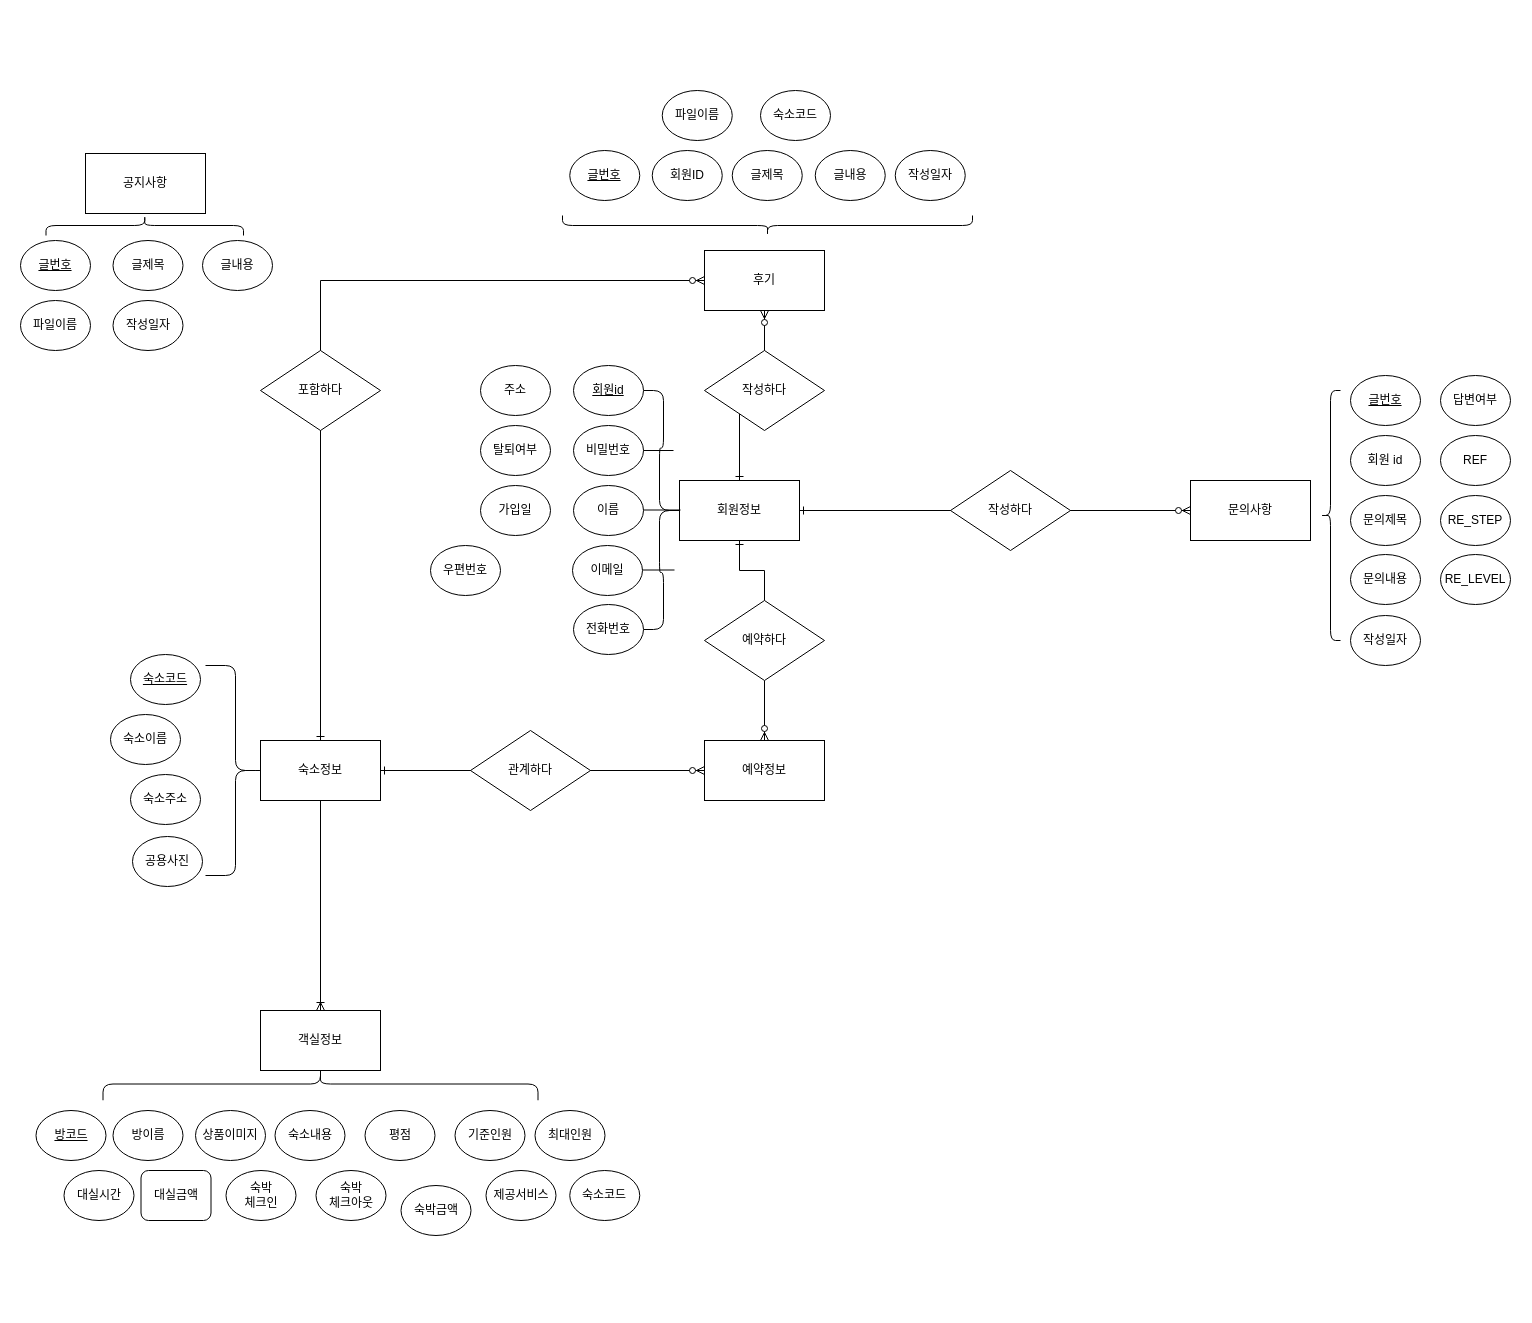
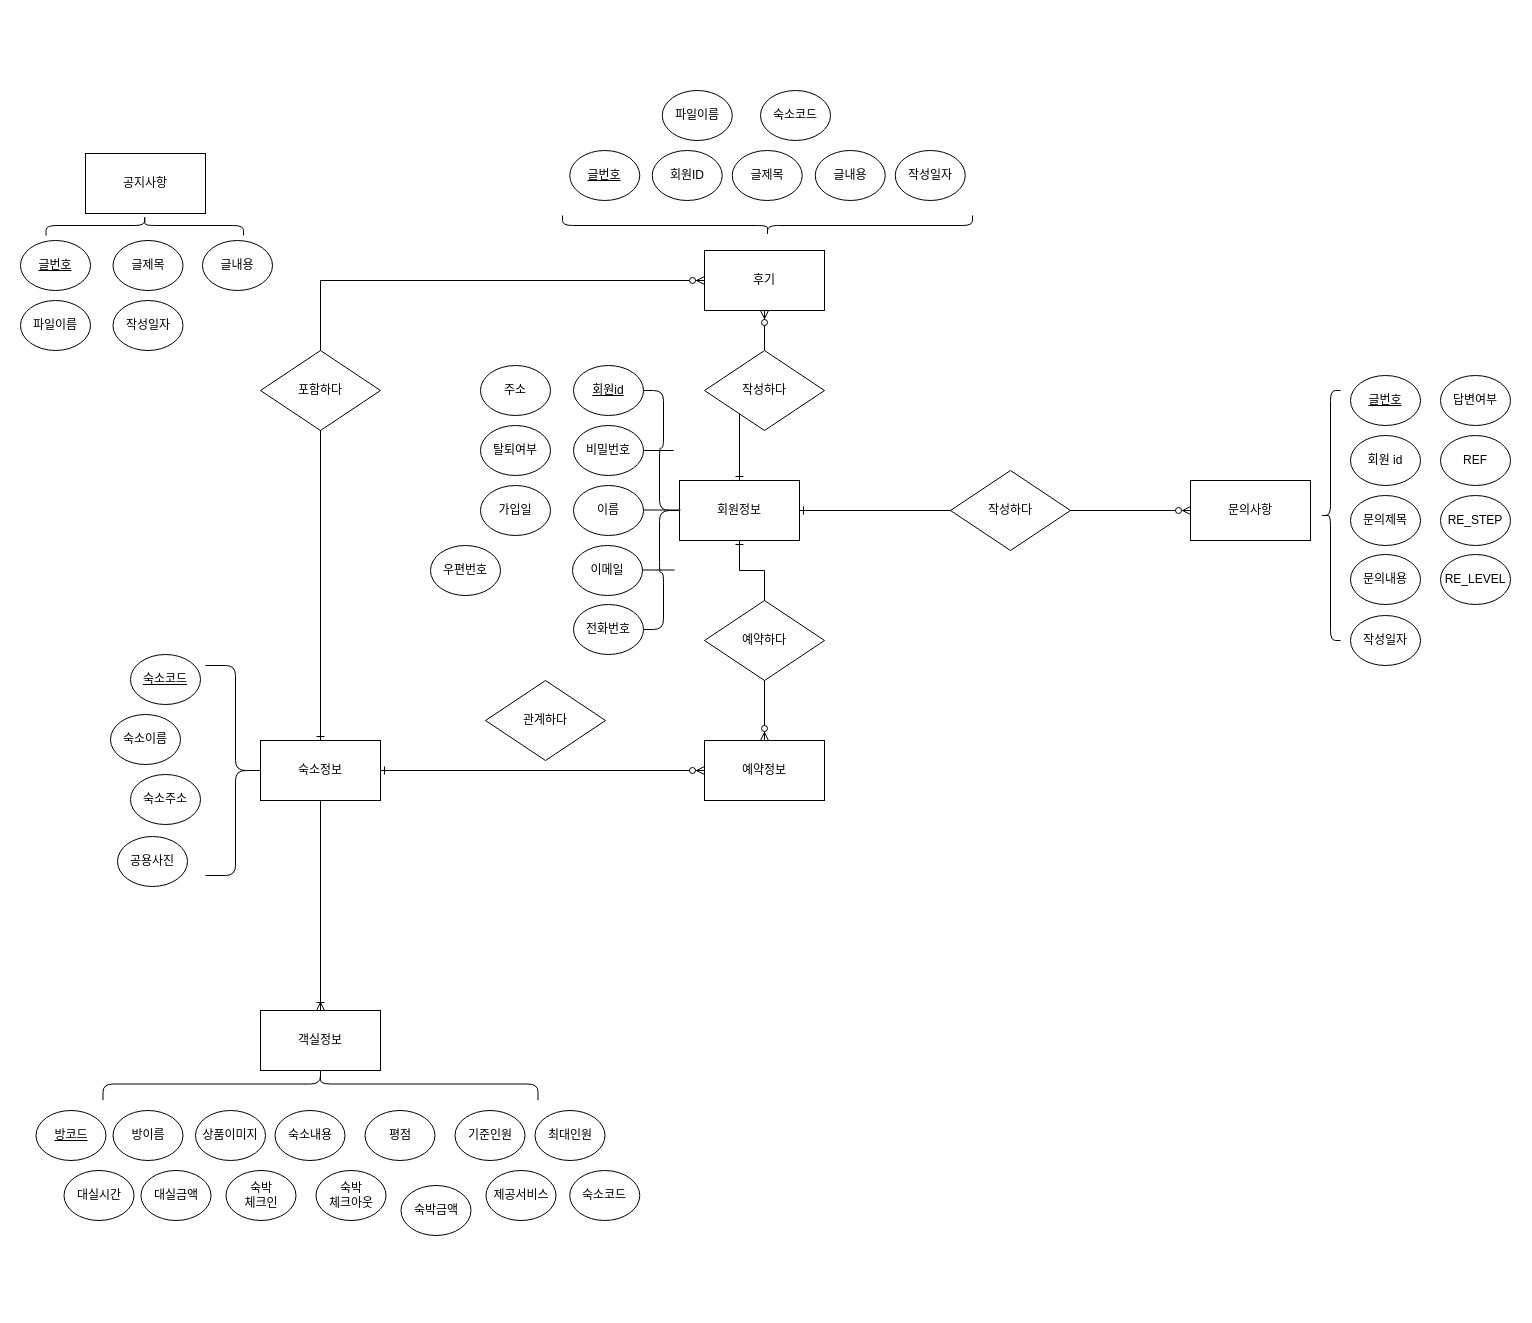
  <mxCell id="0" />
  <mxCell id="1" parent="0" />
  <mxCell id="2" style="edgeStyle=orthogonalEdgeStyle;rounded=0;orthogonalLoop=1;jettySize=auto;html=1;exitX=0.5;exitY=0;exitDx=0;exitDy=0;endArrow=ERzeroToMany;endFill=1;startArrow=ERone;startFill=0;" parent="1" source="5" target="12" edge="1"><mxGeometry relative="1" as="geometry" /></mxCell>
  <mxCell id="3" style="edgeStyle=orthogonalEdgeStyle;rounded=0;orthogonalLoop=1;jettySize=auto;html=1;exitX=1;exitY=0.5;exitDx=0;exitDy=0;endArrow=ERzeroToMany;endFill=1;startArrow=ERone;startFill=0;entryX=0;entryY=0.5;entryDx=0;entryDy=0;" parent="1" source="5" target="6" edge="1"><mxGeometry relative="1" as="geometry"><mxPoint x="1044" y="510" as="targetPoint" /></mxGeometry></mxCell>
  <mxCell id="4" style="edgeStyle=orthogonalEdgeStyle;rounded=0;orthogonalLoop=1;jettySize=auto;html=1;exitX=0.5;exitY=1;exitDx=0;exitDy=0;startArrow=none;startFill=0;endArrow=ERzeroToMany;endFill=1;" parent="1" source="16" target="8" edge="1"><mxGeometry relative="1" as="geometry" /></mxCell>
  <mxCell id="5" value="&lt;font style=&quot;vertical-align: inherit&quot;&gt;&lt;font style=&quot;vertical-align: inherit&quot;&gt;회원정보&lt;/font&gt;&lt;/font&gt;" style="rounded=0;whiteSpace=wrap;html=1;" parent="1" vertex="1"><mxGeometry x="679" y="480" width="120" height="60" as="geometry" /></mxCell>
  <mxCell id="6" value="문의사항" style="rounded=0;whiteSpace=wrap;html=1;" parent="1" vertex="1"><mxGeometry x="1190" y="480" width="120" height="60" as="geometry" /></mxCell>
  <mxCell id="7" style="edgeStyle=orthogonalEdgeStyle;rounded=0;orthogonalLoop=1;jettySize=auto;html=1;exitX=0;exitY=0.5;exitDx=0;exitDy=0;entryX=1;entryY=0.5;entryDx=0;entryDy=0;startArrow=ERzeroToMany;startFill=1;endArrow=ERone;endFill=0;" parent="1" source="8" target="11" edge="1"><mxGeometry relative="1" as="geometry" /></mxCell>
  <mxCell id="8" value="예약정보" style="rounded=0;whiteSpace=wrap;html=1;" parent="1" vertex="1"><mxGeometry x="704" y="740" width="120" height="60" as="geometry" /></mxCell>
  <mxCell id="9" style="edgeStyle=orthogonalEdgeStyle;rounded=0;orthogonalLoop=1;jettySize=auto;html=1;exitX=0.5;exitY=0;exitDx=0;exitDy=0;entryX=0;entryY=0.5;entryDx=0;entryDy=0;startArrow=ERone;startFill=0;endArrow=ERzeroToMany;endFill=1;" parent="1" source="11" target="12" edge="1"><mxGeometry relative="1" as="geometry" /></mxCell>
  <mxCell id="10" style="edgeStyle=orthogonalEdgeStyle;rounded=0;orthogonalLoop=1;jettySize=auto;html=1;exitX=0.5;exitY=1;exitDx=0;exitDy=0;endArrow=ERoneToMany;endFill=0;" parent="1" source="11" target="47" edge="1"><mxGeometry relative="1" as="geometry" /></mxCell>
  <mxCell id="11" value="숙소정보" style="rounded=0;whiteSpace=wrap;html=1;" parent="1" vertex="1"><mxGeometry x="260" y="740" width="120" height="60" as="geometry" /></mxCell>
  <mxCell id="12" value="후기" style="rounded=0;whiteSpace=wrap;html=1;" parent="1" vertex="1"><mxGeometry x="704" y="250" width="120" height="60" as="geometry" /></mxCell>
  <mxCell id="13" value="공지사항" style="rounded=0;whiteSpace=wrap;html=1;" parent="1" vertex="1"><mxGeometry x="85" y="153" width="120" height="60" as="geometry" /></mxCell>
  <mxCell id="14" value="작성하다" style="rhombus;whiteSpace=wrap;html=1;" parent="1" vertex="1"><mxGeometry x="704" width="120" height="80" as="geometry" y="350" /></mxCell>
  <mxCell id="15" value="작성하다" style="rhombus;whiteSpace=wrap;html=1;" parent="1" vertex="1"><mxGeometry x="950" y="470" width="120" height="80" as="geometry" /></mxCell>
  <mxCell id="16" value="예약하다" style="rhombus;whiteSpace=wrap;html=1;" parent="1" vertex="1"><mxGeometry x="704" y="600" width="120" height="80" as="geometry" /></mxCell>
  <mxCell id="17" value="" style="edgeStyle=orthogonalEdgeStyle;rounded=0;orthogonalLoop=1;jettySize=auto;html=1;exitX=0.5;exitY=1;exitDx=0;exitDy=0;startArrow=ERone;startFill=0;endArrow=none;endFill=1;" parent="1" source="5" target="16" edge="1"><mxGeometry relative="1" as="geometry"><mxPoint x="764" y="540" as="sourcePoint" /><mxPoint x="764" y="740" as="targetPoint" /></mxGeometry></mxCell>
- <mxCell id="18" value="관계하다" style="rhombus;whiteSpace=wrap;html=1;" parent="1" vertex="1"><mxGeometry x="470" y="730" width="120" height="80" as="geometry" /></mxCell>
+ <mxCell id="18" value="관계하다" style="rhombus;whiteSpace=wrap;html=1;" parent="1" vertex="1"><mxGeometry x="485" y="680" width="120" height="80" as="geometry" /></mxCell>
  <mxCell id="19" value="포함하다" style="rhombus;whiteSpace=wrap;html=1;" parent="1" vertex="1"><mxGeometry x="260" width="120" height="80" as="geometry" y="350" /></mxCell>
  <mxCell id="20" style="edgeStyle=orthogonalEdgeStyle;rounded=0;orthogonalLoop=1;jettySize=auto;html=1;endArrow=none;endFill=0;" parent="1" edge="1"><mxGeometry relative="1" as="geometry"><mxPoint x="673" y="450" as="targetPoint" /><mxPoint x="641" y="450" as="sourcePoint" /></mxGeometry></mxCell>
  <mxCell id="21" value="비밀번호" style="ellipse;whiteSpace=wrap;html=1;" parent="1" vertex="1"><mxGeometry x="573" y="425" width="70" height="50" as="geometry" /></mxCell>
  <mxCell id="22" value="이름" style="ellipse;whiteSpace=wrap;html=1;" parent="1" vertex="1"><mxGeometry x="573" y="485" width="70" height="50" as="geometry" /></mxCell>
  <mxCell id="23" value="이메일" style="ellipse;whiteSpace=wrap;html=1;" parent="1" vertex="1"><mxGeometry x="572" y="545" width="70" height="50" as="geometry" /></mxCell>
  <mxCell id="24" style="edgeStyle=orthogonalEdgeStyle;rounded=1;orthogonalLoop=1;jettySize=auto;html=1;exitX=1;exitY=0.5;exitDx=0;exitDy=0;entryX=0;entryY=0.5;entryDx=0;entryDy=0;endArrow=none;endFill=0;" parent="1" source="25" target="5" edge="1"><mxGeometry relative="1" as="geometry" /></mxCell>
  <mxCell id="25" value="전화번호" style="ellipse;whiteSpace=wrap;html=1;" parent="1" vertex="1"><mxGeometry x="573" y="604" width="70" height="50" as="geometry" /></mxCell>
  <mxCell id="26" style="edgeStyle=orthogonalEdgeStyle;rounded=1;orthogonalLoop=1;jettySize=auto;html=1;exitX=1;exitY=0.5;exitDx=0;exitDy=0;entryX=0;entryY=0.5;entryDx=0;entryDy=0;endArrow=none;endFill=0;" parent="1" source="27" target="5" edge="1"><mxGeometry relative="1" as="geometry" /></mxCell>
  <mxCell id="27" value="회원id" style="ellipse;whiteSpace=wrap;html=1;verticalAlign=middle;fontStyle=4" parent="1" vertex="1"><mxGeometry x="573" y="365" width="70" height="50" as="geometry" /></mxCell>
  <mxCell id="28" style="edgeStyle=orthogonalEdgeStyle;rounded=0;orthogonalLoop=1;jettySize=auto;html=1;endArrow=none;endFill=0;" parent="1" edge="1"><mxGeometry relative="1" as="geometry"><mxPoint x="680" y="510" as="targetPoint" /><mxPoint x="643" y="509.5" as="sourcePoint" /></mxGeometry></mxCell>
  <mxCell id="29" style="edgeStyle=orthogonalEdgeStyle;rounded=0;orthogonalLoop=1;jettySize=auto;html=1;endArrow=none;endFill=0;" parent="1" edge="1"><mxGeometry relative="1" as="geometry"><mxPoint x="674" y="569.5" as="targetPoint" /><mxPoint x="642" y="569.5" as="sourcePoint" /></mxGeometry></mxCell>
  <mxCell id="30" value="숙박&lt;br&gt;체크아웃" style="ellipse;whiteSpace=wrap;html=1;" parent="1" vertex="1"><mxGeometry x="315.5" y="1170" width="70" height="50" as="geometry" /></mxCell>
  <mxCell id="31" value="숙박&lt;br&gt;체크인" style="ellipse;whiteSpace=wrap;html=1;" parent="1" vertex="1"><mxGeometry x="225.5" y="1170" width="70" height="50" as="geometry" /></mxCell>
- <mxCell id="32" value="대실금액" style="whiteSpace=wrap;html=1;rounded=1;" parent="1" vertex="1"><mxGeometry x="140.5" y="1170" width="70" height="50" as="geometry" /></mxCell>
+ <mxCell id="32" value="대실금액" style="ellipse;whiteSpace=wrap;html=1;" parent="1" vertex="1"><mxGeometry x="140.5" y="1170" width="70" height="50" as="geometry" /></mxCell>
  <mxCell id="33" value="대실시간" style="ellipse;whiteSpace=wrap;html=1;" parent="1" vertex="1"><mxGeometry x="63.5" y="1170" width="70" height="50" as="geometry" /></mxCell>
  <mxCell id="34" value="제공서비스" style="ellipse;whiteSpace=wrap;html=1;" parent="1" vertex="1"><mxGeometry x="485.5" y="1170" width="70" height="50" as="geometry" /></mxCell>
  <mxCell id="35" value="숙소내용" style="ellipse;whiteSpace=wrap;html=1;" parent="1" vertex="1"><mxGeometry x="274.5" y="1110" width="70" height="50" as="geometry" /></mxCell>
  <mxCell id="36" value="숙소주소" style="ellipse;whiteSpace=wrap;html=1;" parent="1" vertex="1"><mxGeometry x="130" y="774" width="70" height="50" as="geometry" /></mxCell>
  <mxCell id="37" value="숙소이름" style="ellipse;whiteSpace=wrap;html=1;" parent="1" vertex="1"><mxGeometry x="110" y="714" width="70" height="50" as="geometry" /></mxCell>
  <mxCell id="38" value="숙소코드" style="ellipse;whiteSpace=wrap;html=1;fontStyle=4" parent="1" vertex="1"><mxGeometry x="130" y="654" width="70" height="50" as="geometry" /></mxCell>
  <mxCell id="39" value="숙박금액" style="ellipse;whiteSpace=wrap;html=1;" parent="1" vertex="1"><mxGeometry x="400.5" y="1185" width="70" height="50" as="geometry" /></mxCell>
  <mxCell id="40" value="최대인원" style="ellipse;whiteSpace=wrap;html=1;" parent="1" vertex="1"><mxGeometry x="534.5" y="1110" width="70" height="50" as="geometry" /></mxCell>
  <mxCell id="41" value="기준인원" style="ellipse;whiteSpace=wrap;html=1;" parent="1" vertex="1"><mxGeometry x="454.5" y="1110" width="70" height="50" as="geometry" /></mxCell>
  <mxCell id="42" value="&lt;u&gt;방코드&lt;/u&gt;" style="ellipse;whiteSpace=wrap;html=1;" parent="1" vertex="1"><mxGeometry x="35.5" y="1110" width="70" height="50" as="geometry" /></mxCell>
  <mxCell id="43" value="상품이미지" style="ellipse;whiteSpace=wrap;html=1;" parent="1" vertex="1"><mxGeometry x="195" y="1110" width="70" height="50" as="geometry" /></mxCell>
  <mxCell id="44" style="edgeStyle=orthogonalEdgeStyle;rounded=0;orthogonalLoop=1;jettySize=auto;html=1;exitX=0.5;exitY=1;exitDx=0;exitDy=0;endArrow=none;endFill=0;" parent="1" source="42" target="42" edge="1"><mxGeometry relative="1" as="geometry" /></mxCell>
  <mxCell id="45" value="평점" style="ellipse;whiteSpace=wrap;html=1;" parent="1" vertex="1"><mxGeometry x="364.5" y="1110" width="70" height="50" as="geometry" /></mxCell>
  <mxCell id="46" value="" style="shape=curlyBracket;whiteSpace=wrap;html=1;rounded=1;flipH=1;" parent="1" vertex="1"><mxGeometry x="205" y="665" width="60" height="210" as="geometry" /></mxCell>
  <mxCell id="47" value="객실정보" style="rounded=0;whiteSpace=wrap;html=1;" parent="1" vertex="1"><mxGeometry x="260" y="1010" width="120" height="60" as="geometry" /></mxCell>
- <mxCell id="48" value="공용사진" style="ellipse;whiteSpace=wrap;html=1;" parent="1" vertex="1"><mxGeometry x="132" y="836" width="70" height="50" as="geometry" /></mxCell>
+ <mxCell id="48" value="공용사진" style="ellipse;whiteSpace=wrap;html=1;" parent="1" vertex="1"><mxGeometry x="117" y="836" width="70" height="50" as="geometry" /></mxCell>
  <mxCell id="49" value="" style="shape=curlyBracket;whiteSpace=wrap;html=1;rounded=1;flipH=1;rotation=-90;size=0.5;" parent="1" vertex="1"><mxGeometry x="303.75" y="866" width="32.5" height="435" as="geometry" /></mxCell>
  <mxCell id="50" value="방이름" style="ellipse;whiteSpace=wrap;html=1;" parent="1" vertex="1"><mxGeometry x="112.5" y="1110" width="70" height="50" as="geometry" /></mxCell>
  <mxCell id="51" value="글번호" style="ellipse;whiteSpace=wrap;html=1;verticalAlign=middle;fontStyle=4" parent="1" vertex="1"><mxGeometry x="569.25" y="150" width="70" height="50" as="geometry" /></mxCell>
  <mxCell id="52" value="회원ID" style="ellipse;whiteSpace=wrap;html=1;" parent="1" vertex="1"><mxGeometry x="651.75" y="150" width="70" height="50" as="geometry" /></mxCell>
  <mxCell id="53" value="작성일자" style="ellipse;whiteSpace=wrap;html=1;" parent="1" vertex="1"><mxGeometry x="894.75" y="150" width="70" height="50" as="geometry" /></mxCell>
  <mxCell id="54" value="숙소코드" style="ellipse;whiteSpace=wrap;html=1;" parent="1" vertex="1"><mxGeometry x="760" y="90" width="70" height="50" as="geometry" /></mxCell>
  <mxCell id="55" value="글제목" style="ellipse;whiteSpace=wrap;html=1;" parent="1" vertex="1"><mxGeometry x="731.75" y="150" width="70" height="50" as="geometry" /></mxCell>
  <mxCell id="56" value="글내용" style="ellipse;whiteSpace=wrap;html=1;" parent="1" vertex="1"><mxGeometry x="814.75" y="150" width="70" height="50" as="geometry" /></mxCell>
  <mxCell id="57" value="주소" style="ellipse;whiteSpace=wrap;html=1;" vertex="1" parent="1"><mxGeometry x="480" y="365" width="70" height="50" as="geometry" /></mxCell>
  <mxCell id="58" value="탈퇴여부" style="ellipse;whiteSpace=wrap;html=1;" vertex="1" parent="1"><mxGeometry x="480" y="425" width="70" height="50" as="geometry" /></mxCell>
  <mxCell id="59" value="가입일" style="ellipse;whiteSpace=wrap;html=1;" vertex="1" parent="1"><mxGeometry x="480" y="485" width="70" height="50" as="geometry" /></mxCell>
  <mxCell id="60" value="우편번호" style="ellipse;whiteSpace=wrap;html=1;" vertex="1" parent="1"><mxGeometry x="430" y="545" width="70" height="50" as="geometry" /></mxCell>
  <mxCell id="61" value="파일이름" style="ellipse;whiteSpace=wrap;html=1;" vertex="1" parent="1"><mxGeometry x="661.75" y="90" width="70" height="50" as="geometry" /></mxCell>
  <mxCell id="62" value="" style="shape=curlyBracket;whiteSpace=wrap;html=1;rounded=1;flipH=1;rotation=90;" vertex="1" parent="1"><mxGeometry x="757" y="20" width="20" height="410" as="geometry" /></mxCell>
  <mxCell id="63" value="회원 id" style="ellipse;whiteSpace=wrap;html=1;" vertex="1" parent="1"><mxGeometry x="1350" y="435" width="70" height="50" as="geometry" /></mxCell>
  <mxCell id="64" value="&lt;u&gt;글번호&lt;/u&gt;" style="ellipse;whiteSpace=wrap;html=1;" vertex="1" parent="1"><mxGeometry x="1350" y="375" width="70" height="50" as="geometry" /></mxCell>
  <mxCell id="65" value="문의제목" style="ellipse;whiteSpace=wrap;html=1;" vertex="1" parent="1"><mxGeometry x="1350" y="495" width="70" height="50" as="geometry" /></mxCell>
  <mxCell id="66" value="답변여부" style="ellipse;whiteSpace=wrap;html=1;" vertex="1" parent="1"><mxGeometry x="1440" y="375" width="70" height="50" as="geometry" /></mxCell>
  <mxCell id="67" value="작성일자" style="ellipse;whiteSpace=wrap;html=1;" vertex="1" parent="1"><mxGeometry x="1350" y="615" width="70" height="50" as="geometry" /></mxCell>
  <mxCell id="68" value="문의내용" style="ellipse;whiteSpace=wrap;html=1;" vertex="1" parent="1"><mxGeometry x="1350" y="554" width="70" height="50" as="geometry" /></mxCell>
  <mxCell id="69" value="REF" style="ellipse;whiteSpace=wrap;html=1;" vertex="1" parent="1"><mxGeometry x="1440" y="435" width="70" height="50" as="geometry" /></mxCell>
  <mxCell id="70" value="RE_STEP" style="ellipse;whiteSpace=wrap;html=1;" vertex="1" parent="1"><mxGeometry x="1440" y="495" width="70" height="50" as="geometry" /></mxCell>
  <mxCell id="71" value="RE_LEVEL" style="ellipse;whiteSpace=wrap;html=1;" vertex="1" parent="1"><mxGeometry x="1440" y="554" width="70" height="50" as="geometry" /></mxCell>
  <mxCell id="72" value="" style="shape=curlyBracket;whiteSpace=wrap;html=1;rounded=1;" vertex="1" parent="1"><mxGeometry x="1320" y="390" width="20" height="250" as="geometry" /></mxCell>
  <mxCell id="73" value="숙소코드" style="ellipse;whiteSpace=wrap;html=1;fontStyle=0" vertex="1" parent="1"><mxGeometry x="569.25" y="1170" width="70" height="50" as="geometry" /></mxCell>
  <mxCell id="74" value="글번호" style="ellipse;whiteSpace=wrap;html=1;verticalAlign=middle;fontStyle=4" vertex="1" parent="1"><mxGeometry x="20" y="240" width="70" height="50" as="geometry" /></mxCell>
  <mxCell id="75" value="작성일자" style="ellipse;whiteSpace=wrap;html=1;" vertex="1" parent="1"><mxGeometry x="112.5" y="300" width="70" height="50" as="geometry" /></mxCell>
  <mxCell id="76" value="글제목" style="ellipse;whiteSpace=wrap;html=1;" vertex="1" parent="1"><mxGeometry x="112.5" y="240" width="70" height="50" as="geometry" /></mxCell>
  <mxCell id="77" value="글내용" style="ellipse;whiteSpace=wrap;html=1;" vertex="1" parent="1"><mxGeometry x="202" y="240" width="70" height="50" as="geometry" /></mxCell>
  <mxCell id="78" value="파일이름" style="ellipse;whiteSpace=wrap;html=1;" vertex="1" parent="1"><mxGeometry x="20" y="300" width="70" height="50" as="geometry" /></mxCell>
  <mxCell id="79" value="" style="shape=curlyBracket;whiteSpace=wrap;html=1;rounded=1;flipH=1;rotation=-90;" vertex="1" parent="1"><mxGeometry x="134.25" y="126.25" width="20" height="197.5" as="geometry" /></mxCell>
